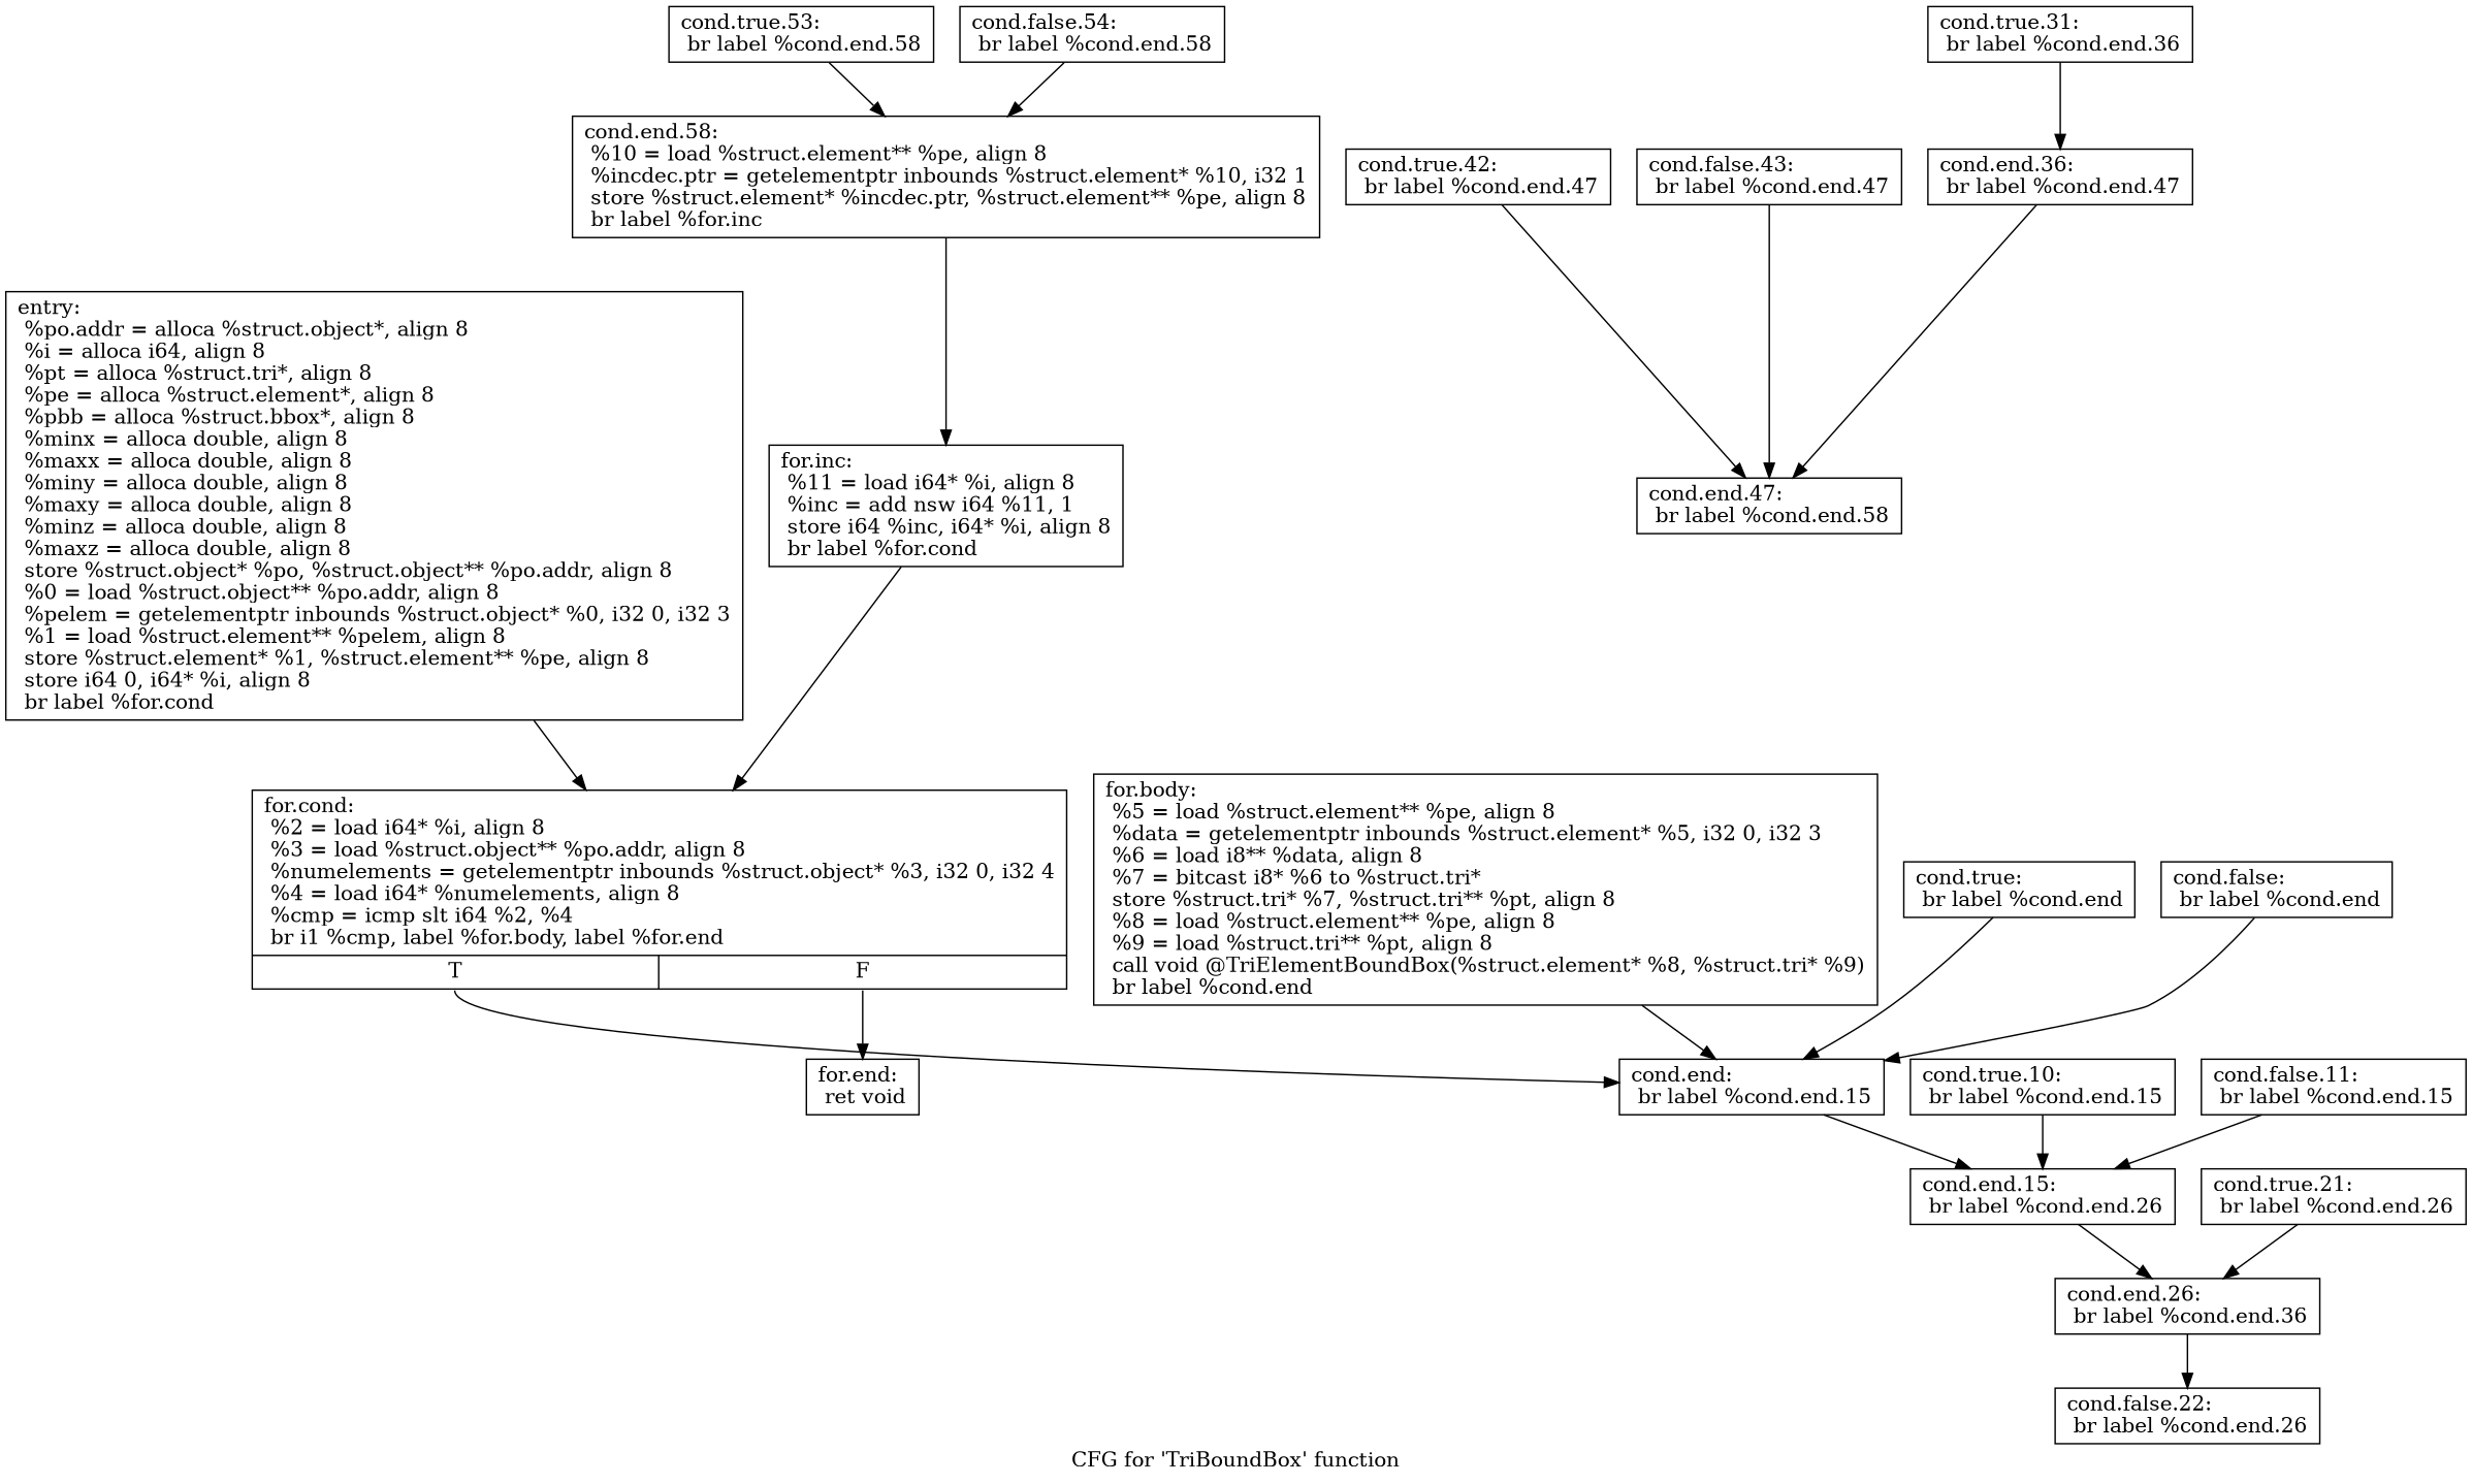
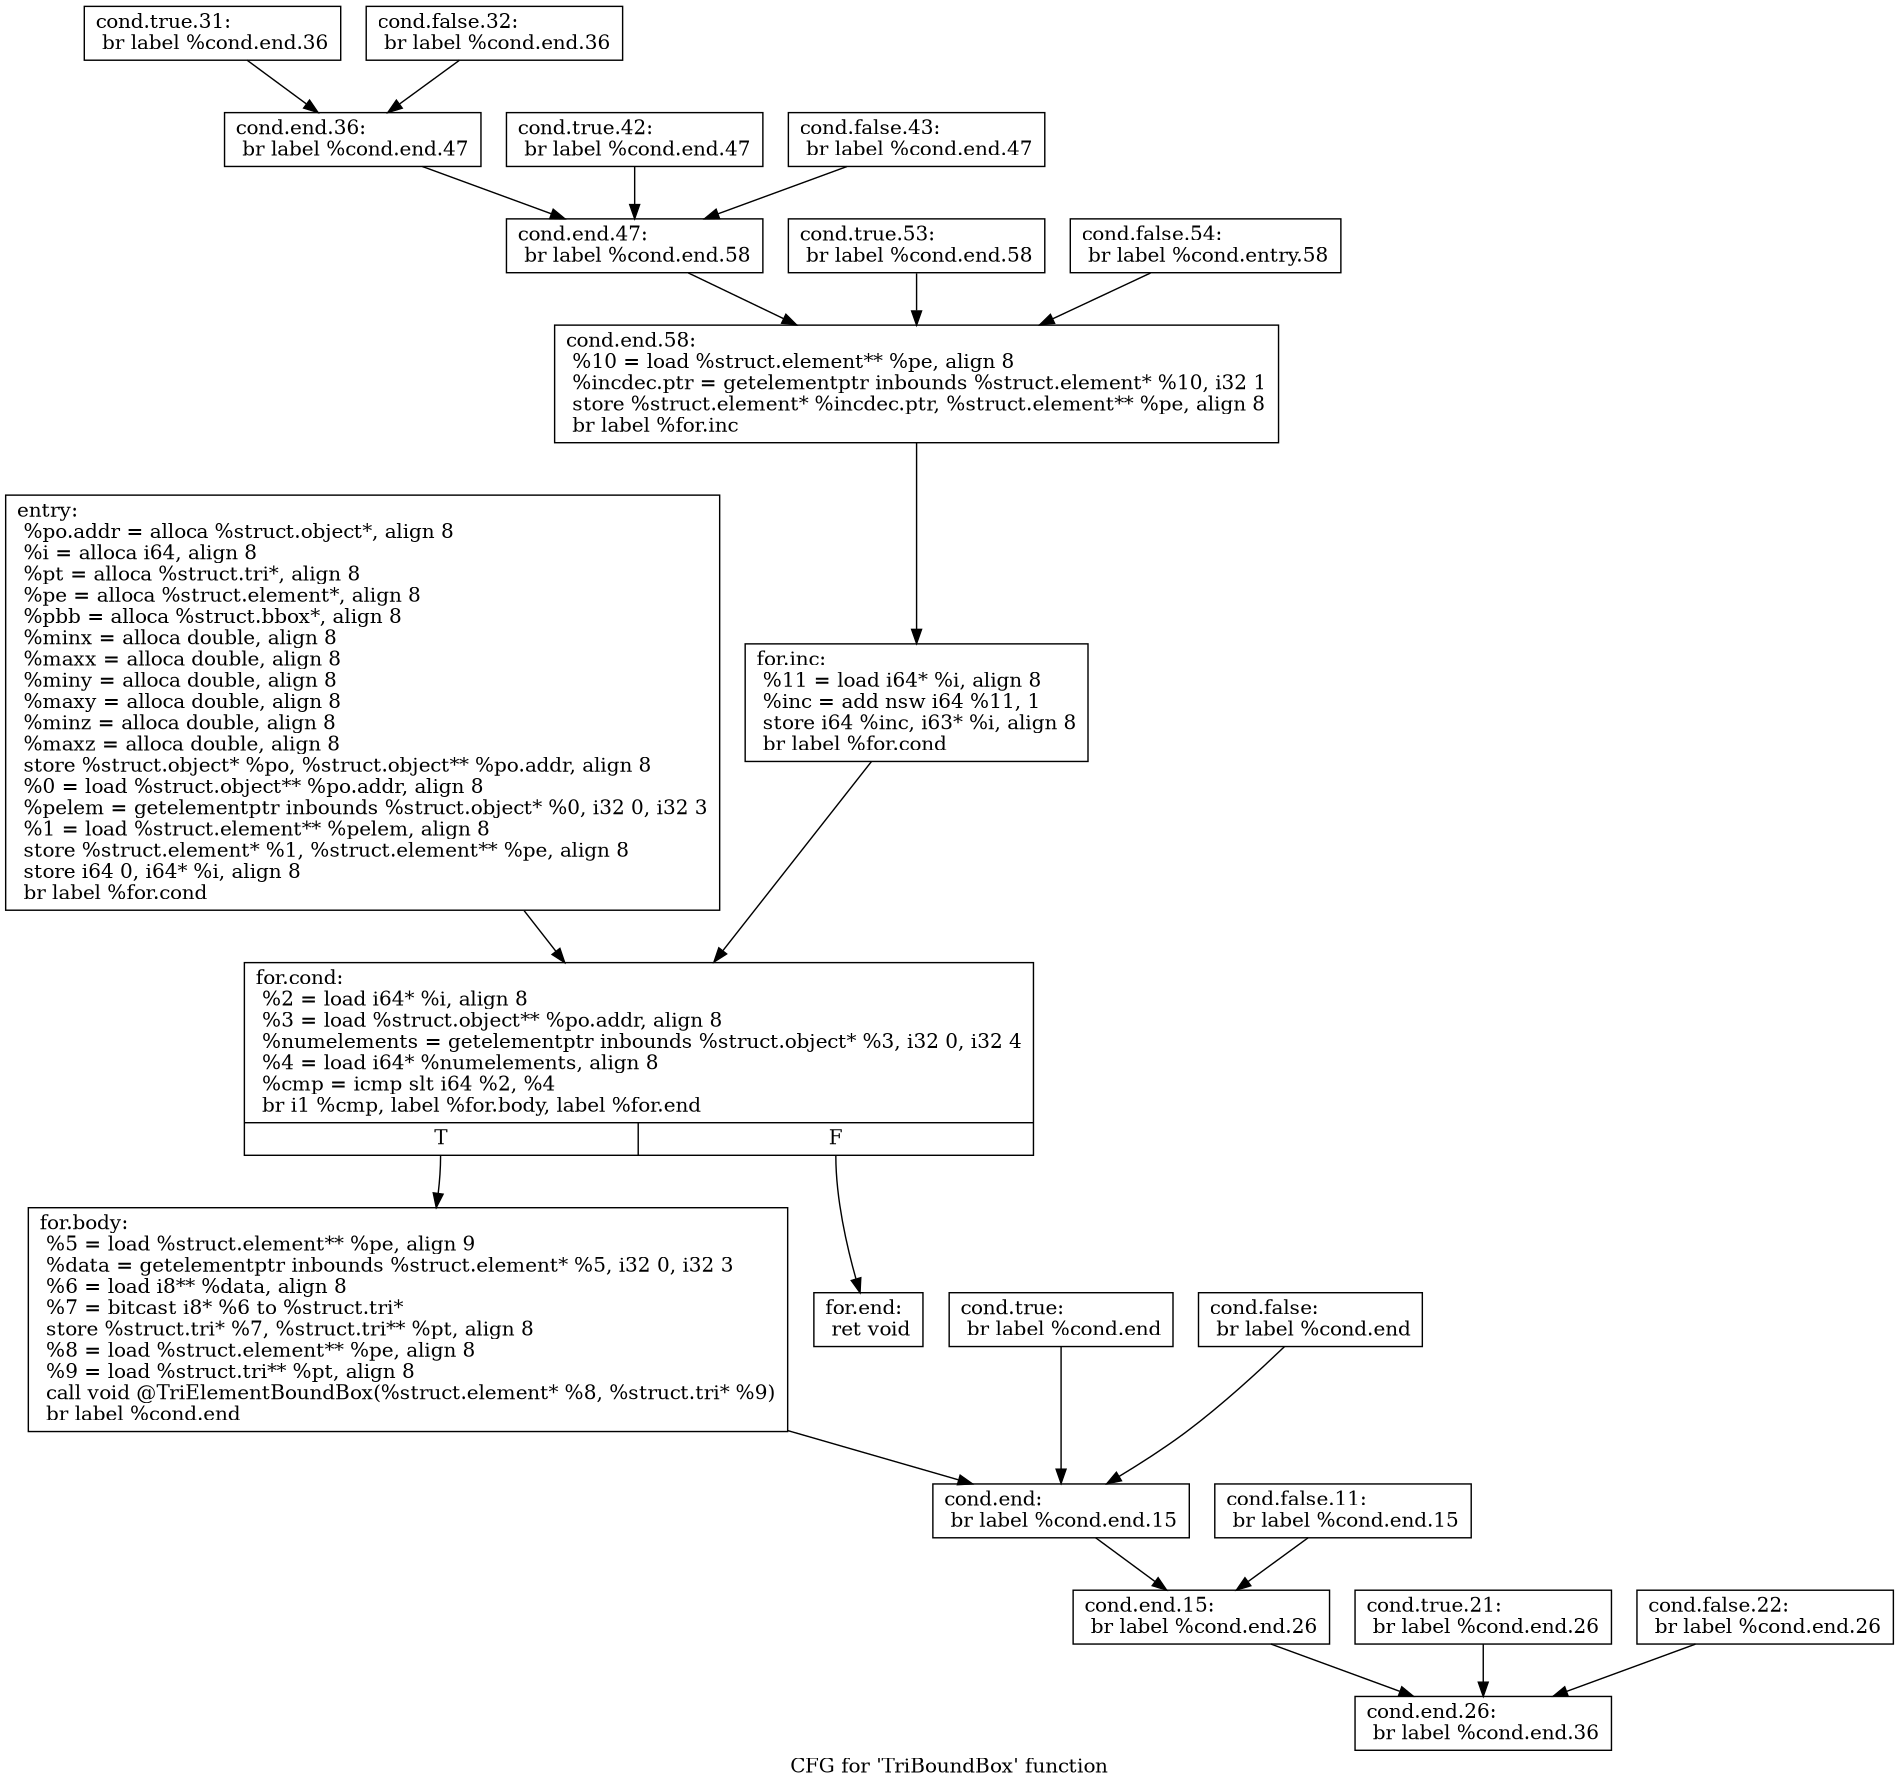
  digraph {
    label="CFG for 'TriBoundBox' function"
    node [shape=record]
    n1 [label="{entry:\l  %po.addr = alloca %struct.object*, align 8\l  %i = alloca i64, align 8\l  %pt = alloca %struct.tri*, align 8\l  %pe = alloca %struct.element*, align 8\l  %pbb = alloca %struct.bbox*, align 8\l  %minx = alloca double, align 8\l  %maxx = alloca double, align 8\l  %miny = alloca double, align 8\l  %maxy = alloca double, align 8\l  %minz = alloca double, align 8\l  %maxz = alloca double, align 8\l  store %struct.object* %po, %struct.object** %po.addr, align 8\l  %0 = load %struct.object** %po.addr, align 8\l  %pelem = getelementptr inbounds %struct.object* %0, i32 0, i32 3\l  %1 = load %struct.element** %pelem, align 8\l  store %struct.element* %1, %struct.element** %pe, align 8\l  store i64 0, i64* %i, align 8\l  br label %for.cond\l}"]
    n2 [label="{for.cond:                                         \l  %2 = load i64* %i, align 8\l  %3 = load %struct.object** %po.addr, align 8\l  %numelements = getelementptr inbounds %struct.object* %3, i32 0, i32 4\l  %4 = load i64* %numelements, align 8\l  %cmp = icmp slt i64 %2, %4\l  br i1 %cmp, label %for.body, label %for.end\l|{<s0>T|<s1>F}}"]
-   n3 [label="{for.body:                                         \l  %5 = load %struct.element** %pe, align 8\l  %data = getelementptr inbounds %struct.element* %5, i32 0, i32 3\l  %6 = load i8** %data, align 8\l  %7 = bitcast i8* %6 to %struct.tri*\l  store %struct.tri* %7, %struct.tri** %pt, align 8\l  %8 = load %struct.element** %pe, align 8\l  %9 = load %struct.tri** %pt, align 8\l  call void @TriElementBoundBox(%struct.element* %8, %struct.tri* %9)\l  br label %cond.end\l}"]
+   n3 [label="{for.body:                                         \l  %5 = load %struct.element** %pe, align 9\l  %data = getelementptr inbounds %struct.element* %5, i32 0, i32 3\l  %6 = load i8** %data, align 8\l  %7 = bitcast i8* %6 to %struct.tri*\l  store %struct.tri* %7, %struct.tri** %pt, align 8\l  %8 = load %struct.element** %pe, align 8\l  %9 = load %struct.tri** %pt, align 8\l  call void @TriElementBoundBox(%struct.element* %8, %struct.tri* %9)\l  br label %cond.end\l}"]
    n4 [label="{for.end:                                          \l  ret void\l}"]
    n5 [label="{cond.end:                                         \l  br label %cond.end.15\l}"]
    n6 [label="{cond.end.15:                                      \l  br label %cond.end.26\l}"]
    n7 [label="{cond.end.26:                                      \l  br label %cond.end.36\l}"]
    n8 [label="{cond.true:                                        \l  br label %cond.end\l}"]
    n9 [label="{cond.false:                                       \l  br label %cond.end\l}"]
-   n10 [label="{cond.true.10:                                     \l  br label %cond.end.15\l}"]
    n11 [label="{cond.false.11:                                    \l  br label %cond.end.15\l}"]
    n12 [label="{cond.end.36:                                      \l  br label %cond.end.47\l}"]
    n13 [label="{cond.end.47:                                      \l  br label %cond.end.58\l}"]
    n14 [label="{cond.true.21:                                     \l  br label %cond.end.26\l}"]
    n15 [label="{cond.false.22:                                    \l  br label %cond.end.26\l}"]
    n16 [label="{cond.end.58:                                      \l  %10 = load %struct.element** %pe, align 8\l  %incdec.ptr = getelementptr inbounds %struct.element* %10, i32 1\l  store %struct.element* %incdec.ptr, %struct.element** %pe, align 8\l  br label %for.inc\l}"]
    n17 [label="{cond.true.31:                                     \l  br label %cond.end.36\l}"]
-   n19 [label="{for.inc:                                          \l  %11 = load i64* %i, align 8\l  %inc = add nsw i64 %11, 1\l  store i64 %inc, i64* %i, align 8\l  br label %for.cond\l}"]
+   n18 [label="{cond.false.32:                                    \l  br label %cond.end.36\l}"]
+   n19 [label="{for.inc:                                          \l  %11 = load i64* %i, align 8\l  %inc = add nsw i64 %11, 1\l  store i64 %inc, i63* %i, align 8\l  br label %for.cond\l}"]
    n20 [label="{cond.true.42:                                     \l  br label %cond.end.47\l}"]
    n21 [label="{cond.false.43:                                    \l  br label %cond.end.47\l}"]
    n22 [label="{cond.true.53:                                     \l  br label %cond.end.58\l}"]
-   n23 [label="{cond.false.54:                                    \l  br label %cond.end.58\l}"]
+   n23 [label="{cond.false.54:                                    \l  br label %cond.entry.58\l}"]
    n1 -> n2
-   n2 -> n5 [tailport=s0]
+   n2 -> n3 [tailport=s0]
    n2 -> n4 [tailport=s1]
    n3 -> n5
    n5 -> n6
    n6 -> n7
    n8 -> n5
    n9 -> n5
-   n10 -> n6
    n11 -> n6
    n12 -> n13
+   n13 -> n16
    n14 -> n7
-   n7 -> n15
+   n15 -> n7
    n16 -> n19
    n17 -> n12
+   n18 -> n12
    n19 -> n2
    n20 -> n13
    n21 -> n13
    n22 -> n16
    n23 -> n16
  }
